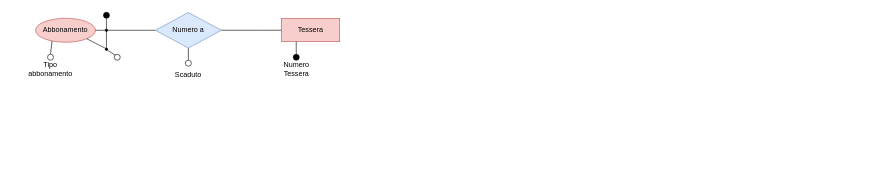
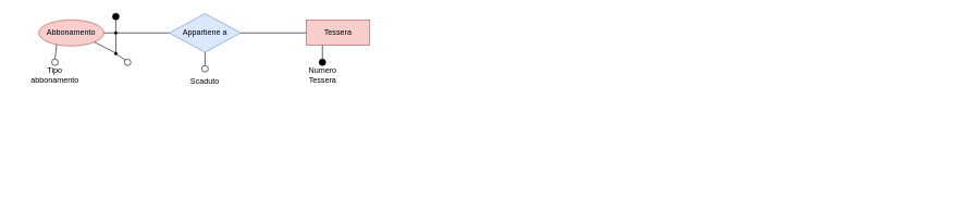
  <mxCell id="0" />
  <mxCell id="1" parent="0" />
  <mxCell id="2" value="" style="group;" parent="1" connectable="0" vertex="1"><mxGeometry x="1378" y="150" width="90" height="60" as="geometry" /></mxCell>
  <mxCell id="3" value="Tessera" style="whiteSpace=wrap;html=1;align=center;fillColor=#f8cecc;strokeColor=#b85450;" parent="1" vertex="1"><mxGeometry x="468" y="30" width="97.5" height="39" as="geometry" /></mxCell>
  <mxCell id="4" value="Abbonamento" style="ellipse;whiteSpace=wrap;html=1;align=center;fillColor=#f8cecc;strokeColor=#b85450;" parent="1" vertex="1"><mxGeometry x="58" y="30" width="100" height="40" as="geometry" /></mxCell>
  <mxCell id="5" value="" style="group;" parent="1" vertex="1" connectable="0"><mxGeometry x="20" y="175" width="210" height="125.0" as="geometry" /></mxCell>
  <mxCell id="6" value="" style="group;rotation=-180;" parent="1" connectable="0" vertex="1"><mxGeometry x="470.5" y="50" width="90" height="60" as="geometry" /></mxCell>
  <mxCell id="7" value="" style="ellipse;whiteSpace=wrap;html=1;aspect=fixed;fillColor=#FFFFFF;" parent="1" vertex="1"><mxGeometry x="189.33" y="90" width="10" height="10" as="geometry" /></mxCell>
  <mxCell id="8" value="" style="ellipse;whiteSpace=wrap;html=1;aspect=fixed;fillColor=#000000;" parent="1" vertex="1"><mxGeometry x="488" y="90" width="10" height="10" as="geometry" /></mxCell>
  <mxCell id="9" value="&lt;div&gt;Numero&lt;/div&gt;&lt;div&gt;Tessera&lt;/div&gt;" style="text;html=1;strokeColor=none;fillColor=none;align=center;verticalAlign=middle;whiteSpace=wrap;" parent="1" vertex="1"><mxGeometry x="459.67" y="100" width="66.66" height="30" as="geometry" /></mxCell>
  <mxCell id="10" value="" style="endArrow=none;html=1;entryX=0.5;entryY=0;entryDx=0;entryDy=0;exitX=0.256;exitY=1.001;exitDx=0;exitDy=0;exitPerimeter=0;" parent="1" source="3" target="8" edge="1"><mxGeometry width="50" height="50" relative="1" as="geometry"><mxPoint x="498" y="69" as="sourcePoint" /><mxPoint x="514.66" y="109" as="targetPoint" /></mxGeometry></mxCell>
  <mxCell id="11" value="" style="endArrow=none;html=1;entryX=0.5;entryY=0;entryDx=0;entryDy=0;" parent="1" target="15" edge="1"><mxGeometry width="50" height="50" relative="1" as="geometry"><mxPoint x="176.33" y="82.5" as="sourcePoint" /><mxPoint x="276.33" y="2.5" as="targetPoint" /><Array as="points" /></mxGeometry></mxCell>
  <mxCell id="12" value="" style="endArrow=none;html=1;entryX=0.5;entryY=0;entryDx=0;entryDy=0;exitX=0.25;exitY=1;exitDx=0;exitDy=0;" parent="1" target="14" edge="1" source="4"><mxGeometry x="-896.82" y="-100" width="50" height="50" as="geometry"><mxPoint x="58.33" y="47.5" as="sourcePoint" /><mxPoint x="16.33" y="50.5" as="targetPoint" /></mxGeometry></mxCell>
  <mxCell id="13" value="Tipo abbonamento&lt;br&gt;" style="text;html=1;strokeColor=none;fillColor=none;align=center;verticalAlign=middle;whiteSpace=wrap;" parent="1" vertex="1"><mxGeometry x="38" y="105" width="90" height="20" as="geometry" /></mxCell>
  <mxCell id="14" value="" style="ellipse;whiteSpace=wrap;html=1;aspect=fixed;fillColor=#FFFFFF;" parent="1" vertex="1"><mxGeometry x="78" y="90" width="10" height="10" as="geometry" /></mxCell>
  <mxCell id="15" value="" style="ellipse;whiteSpace=wrap;html=1;aspect=fixed;fillColor=#000000;rotation=-180;" parent="1" vertex="1"><mxGeometry x="171.33" y="20" width="10" height="10" as="geometry" /></mxCell>
  <mxCell id="16" value="" style="endArrow=none;html=1;exitX=0;exitY=0;exitDx=0;exitDy=0;entryX=1;entryY=1;entryDx=0;entryDy=0;" parent="1" source="22" target="4" edge="1"><mxGeometry width="50" height="50" relative="1" as="geometry"><mxPoint x="206.33" y="112.5" as="sourcePoint" /><mxPoint x="256.33" y="62.5" as="targetPoint" /></mxGeometry></mxCell>
- <mxCell id="17" value="&lt;div&gt;Numero a&lt;/div&gt;" style="shape=rhombus;perimeter=rhombusPerimeter;whiteSpace=wrap;html=1;align=center;fillColor=#dae8fc;strokeColor=#6c8ebf;" vertex="1" parent="1"><mxGeometry x="258" y="20.37" width="110" height="59.25" as="geometry" /></mxCell>
+ <mxCell id="17" value="&lt;div&gt;Appartiene a&lt;/div&gt;" style="shape=rhombus;perimeter=rhombusPerimeter;whiteSpace=wrap;html=1;align=center;fillColor=#dae8fc;strokeColor=#6c8ebf;" vertex="1" parent="1"><mxGeometry x="258" y="20.37" width="110" height="59.25" as="geometry" /></mxCell>
  <mxCell id="18" value="" style="endArrow=none;html=1;exitX=1;exitY=0.5;exitDx=0;exitDy=0;entryX=0;entryY=0.5;entryDx=0;entryDy=0;" edge="1" parent="1" source="20" target="17"><mxGeometry width="50" height="50" relative="1" as="geometry"><mxPoint x="308" y="120" as="sourcePoint" /><mxPoint x="358" y="70" as="targetPoint" /></mxGeometry></mxCell>
  <mxCell id="19" value="" style="endArrow=none;html=1;exitX=1;exitY=0.5;exitDx=0;exitDy=0;entryX=0;entryY=0.5;entryDx=0;entryDy=0;" edge="1" parent="1"><mxGeometry width="50" height="50" relative="1" as="geometry"><mxPoint x="368" y="50" as="sourcePoint" /><mxPoint x="468" y="49.995" as="targetPoint" /></mxGeometry></mxCell>
  <mxCell id="20" value="" style="ellipse;whiteSpace=wrap;html=1;aspect=fixed;fillColor=#000000;" vertex="1" parent="1"><mxGeometry x="174.33" y="48" width="4" height="4" as="geometry" /></mxCell>
  <mxCell id="21" value="" style="endArrow=none;html=1;exitX=1;exitY=0.5;exitDx=0;exitDy=0;entryX=0;entryY=0.5;entryDx=0;entryDy=0;" edge="1" parent="1" source="4" target="20"><mxGeometry width="50" height="50" relative="1" as="geometry"><mxPoint x="158" y="50" as="sourcePoint" /><mxPoint x="258" y="49.995" as="targetPoint" /></mxGeometry></mxCell>
  <mxCell id="22" value="" style="ellipse;whiteSpace=wrap;html=1;aspect=fixed;fillColor=#000000;" parent="1" vertex="1"><mxGeometry x="174.33" y="79.62" width="4" height="4" as="geometry" /></mxCell>
  <mxCell id="23" value="" style="endArrow=none;html=1;exitX=0;exitY=0;exitDx=0;exitDy=0;entryX=1;entryY=1;entryDx=0;entryDy=0;" edge="1" parent="1" source="7" target="22"><mxGeometry width="50" height="50" relative="1" as="geometry"><mxPoint x="190.794" y="91.464" as="sourcePoint" /><mxPoint x="158" y="70" as="targetPoint" /></mxGeometry></mxCell>
  <mxCell id="24" value="" style="group;rotation=-180;" vertex="1" connectable="0" parent="1"><mxGeometry x="268" y="79.62" width="90" height="60" as="geometry" /></mxCell>
  <mxCell id="25" value="" style="group;container=1;rotation=-180;" connectable="0" vertex="1" parent="24"><mxGeometry x="40" width="10" height="40" as="geometry" /></mxCell>
  <mxCell id="26" value="" style="endArrow=none;html=1;entryX=0.5;entryY=1;entryDx=0;entryDy=0;" edge="1" parent="25" target="29"><mxGeometry width="50" height="50" relative="1" as="geometry"><mxPoint x="5" as="sourcePoint" /><mxPoint x="-70" y="-60" as="targetPoint" /></mxGeometry></mxCell>
  <mxCell id="27" value="" style="group;rotation=-180;" vertex="1" connectable="0" parent="24"><mxGeometry width="90" height="60" as="geometry" /></mxCell>
  <mxCell id="28" value="Scaduto" style="text;html=1;strokeColor=none;fillColor=none;align=center;verticalAlign=middle;whiteSpace=wrap;rounded=0;rotation=0;" vertex="1" parent="27"><mxGeometry y="34.38" width="90" height="20" as="geometry" /></mxCell>
  <mxCell id="29" value="" style="ellipse;whiteSpace=wrap;html=1;aspect=fixed;fontColor=#FFFFFF;fillColor=#FFFFFF;rotation=-180;" vertex="1" parent="27"><mxGeometry x="40" y="20.38" width="10" height="10" as="geometry" /></mxCell>
